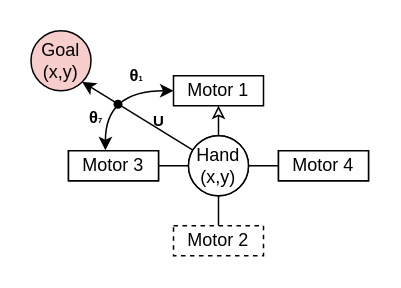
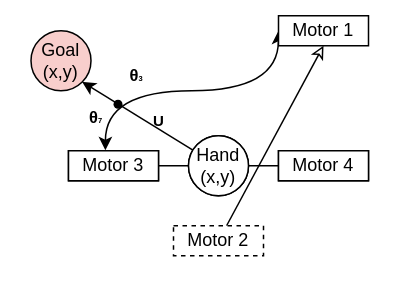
  <mxCell id="0" />
  <mxCell id="1" parent="0" />
  <mxCell id="2" style="edgeStyle=orthogonalEdgeStyle;shape=connector;curved=1;rounded=1;html=1;exitX=0;exitY=0.5;exitDx=0;exitDy=0;entryX=0.41;entryY=-0.014;entryDx=0;entryDy=0;labelBackgroundColor=default;fontFamily=Helvetica;fontSize=11;fontColor=default;endArrow=classic;endFill=1;strokeColor=#000000;elbow=vertical;entryPerimeter=0;startArrow=classic;startFill=1;" edge="1" parent="1" source="3" target="14"><mxGeometry relative="1" as="geometry"><Array as="points"><mxPoint x="70" y="60" /></Array></mxGeometry></mxCell>
- <mxCell id="3" value="&lt;font color=&quot;#000000&quot;&gt;Motor 1&lt;/font&gt;" style="whiteSpace=wrap;html=1;fillColor=#FFFFFF;strokeColor=#000000;" vertex="1" parent="1"><mxGeometry x="115" y="50" width="60" height="20" as="geometry" /></mxCell>
+ <mxCell id="3" value="&lt;font color=&quot;#000000&quot;&gt;Motor 1&lt;/font&gt;" style="whiteSpace=wrap;html=1;fillColor=#FFFFFF;strokeColor=#000000;" vertex="1" parent="1"><mxGeometry x="185" y="10" width="60" height="20" as="geometry" /></mxCell>
  <mxCell id="4" style="edgeStyle=none;html=1;entryX=0.5;entryY=1;entryDx=0;entryDy=0;endArrow=classic;endFill=0;strokeColor=#000000;" edge="1" parent="1" source="5" target="3"><mxGeometry relative="1" as="geometry" /></mxCell>
  <mxCell id="5" value="&lt;font color=&quot;#000000&quot;&gt;Motor 2&lt;/font&gt;" style="whiteSpace=wrap;html=1;fillColor=#FFFFFF;strokeColor=#000000;dashed=1;" vertex="1" parent="1"><mxGeometry x="115" y="150" width="60" height="20" as="geometry" /></mxCell>
  <mxCell id="6" value="&lt;font color=&quot;#000000&quot;&gt;Motor 3&lt;/font&gt;" style="whiteSpace=wrap;html=1;fillColor=#FFFFFF;strokeColor=#000000;" vertex="1" parent="1"><mxGeometry x="45" y="100" width="60" height="20" as="geometry" /></mxCell>
  <mxCell id="7" value="" style="edgeStyle=none;html=1;endArrow=none;endFill=0;strokeColor=#000000;" edge="1" parent="1" source="8" target="6"><mxGeometry relative="1" as="geometry" /></mxCell>
  <mxCell id="8" value="&lt;font color=&quot;#000000&quot;&gt;Motor 4&lt;/font&gt;" style="whiteSpace=wrap;html=1;fillColor=#FFFFFF;strokeColor=#000000;" vertex="1" parent="1"><mxGeometry x="185" y="100" width="60" height="20" as="geometry" /></mxCell>
  <mxCell id="9" value="&lt;font color=&quot;#000000&quot;&gt;Goal&lt;br&gt;(x,y)&lt;br&gt;&lt;/font&gt;" style="ellipse;whiteSpace=wrap;html=1;fillColor=#f8cecc;strokeColor=#000000;" vertex="1" parent="1"><mxGeometry x="20" y="20" width="40" height="40" as="geometry" /></mxCell>
  <mxCell id="10" style="edgeStyle=none;html=1;entryX=1;entryY=1;entryDx=0;entryDy=0;fontColor=#000000;endArrow=classic;endFill=1;strokeColor=#000000;" edge="1" parent="1" source="11" target="9"><mxGeometry relative="1" as="geometry" /></mxCell>
  <mxCell id="11" value="&lt;font color=&quot;#000000&quot;&gt;Hand&lt;br&gt;(x,y)&lt;br&gt;&lt;/font&gt;" style="ellipse;whiteSpace=wrap;html=1;fillColor=#FFFFFF;strokeColor=#000000;" vertex="1" parent="1"><mxGeometry x="125" y="90" width="40" height="40" as="geometry" /></mxCell>
  <mxCell id="12" value="&lt;font color=&quot;#000000&quot;&gt;Motor 4&lt;/font&gt;" style="whiteSpace=wrap;html=1;fillColor=#FFFFFF;strokeColor=#000000;" vertex="1" parent="1"><mxGeometry x="185" y="100" width="60" height="20" as="geometry" /></mxCell>
  <mxCell id="13" value="&lt;font color=&quot;#000000&quot;&gt;Hand&lt;br&gt;(x,y)&lt;br&gt;&lt;/font&gt;" style="ellipse;whiteSpace=wrap;html=1;fillColor=#FFFFFF;strokeColor=#000000;" vertex="1" parent="1"><mxGeometry x="125" y="90" width="40" height="40" as="geometry" /></mxCell>
  <mxCell id="14" value="&lt;font color=&quot;#000000&quot;&gt;Motor 3&lt;/font&gt;" style="whiteSpace=wrap;html=1;fillColor=#FFFFFF;strokeColor=#000000;" vertex="1" parent="1"><mxGeometry x="45" y="100" width="60" height="20" as="geometry" /></mxCell>
  <mxCell id="15" value="" style="shape=waypoint;sketch=0;size=6;pointerEvents=1;points=[];fillColor=none;resizable=0;rotatable=0;perimeter=centerPerimeter;snapToPoint=1;fontFamily=Helvetica;fontSize=11;fontColor=default;strokeColor=#000000;html=1;" vertex="1" parent="1"><mxGeometry x="58" y="49" width="40" height="40" as="geometry" /></mxCell>
  <mxCell id="16" value="&lt;font color=&quot;#000000&quot;&gt;&lt;b&gt;θ&lt;font style=&quot;font-size: 5px&quot;&gt;7&lt;/font&gt;&lt;/b&gt;&lt;/font&gt;" style="text;html=1;align=center;verticalAlign=middle;resizable=0;points=[];autosize=1;strokeColor=none;fillColor=none;fontSize=11;fontFamily=Helvetica;fontColor=default;" vertex="1" parent="1"><mxGeometry x="53" y="68" width="20" height="20" as="geometry" /></mxCell>
- <mxCell id="17" value="&lt;b&gt;θ&lt;span style=&quot;font-size: 5px&quot;&gt;1&lt;/span&gt;&lt;/b&gt;" style="text;html=1;align=center;verticalAlign=middle;resizable=0;points=[];autosize=1;strokeColor=none;fillColor=none;fontSize=11;fontFamily=Helvetica;fontColor=#000000;" vertex="1" parent="1"><mxGeometry x="80" y="40" width="20" height="20" as="geometry" /></mxCell>
+ <mxCell id="17" value="&lt;b&gt;θ&lt;span style=&quot;font-size: 5px&quot;&gt;3&lt;/span&gt;&lt;/b&gt;" style="text;html=1;align=center;verticalAlign=middle;resizable=0;points=[];autosize=1;strokeColor=none;fillColor=none;fontSize=11;fontFamily=Helvetica;fontColor=#000000;" vertex="1" parent="1"><mxGeometry x="80" y="40" width="20" height="20" as="geometry" /></mxCell>
  <mxCell id="18" value="&lt;font style=&quot;font-size: 10px&quot;&gt;&lt;b&gt;U&lt;/b&gt;&lt;/font&gt;" style="text;html=1;align=center;verticalAlign=middle;resizable=0;points=[];autosize=1;strokeColor=none;fillColor=none;fontSize=11;fontFamily=Helvetica;fontColor=#000000;" vertex="1" parent="1"><mxGeometry x="95" y="70" width="20" height="20" as="geometry" /></mxCell>
